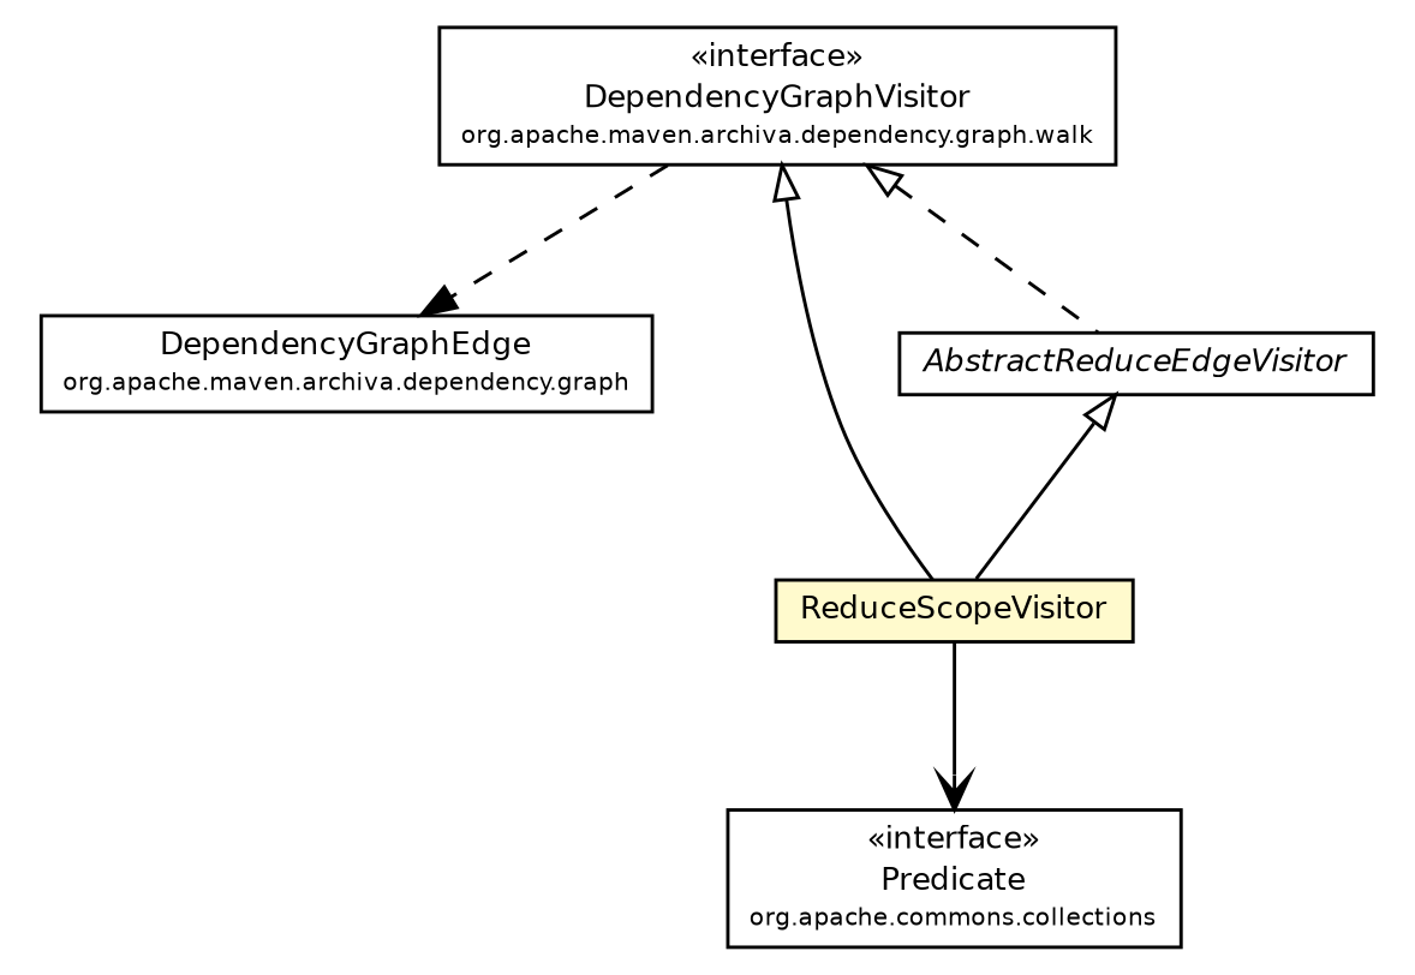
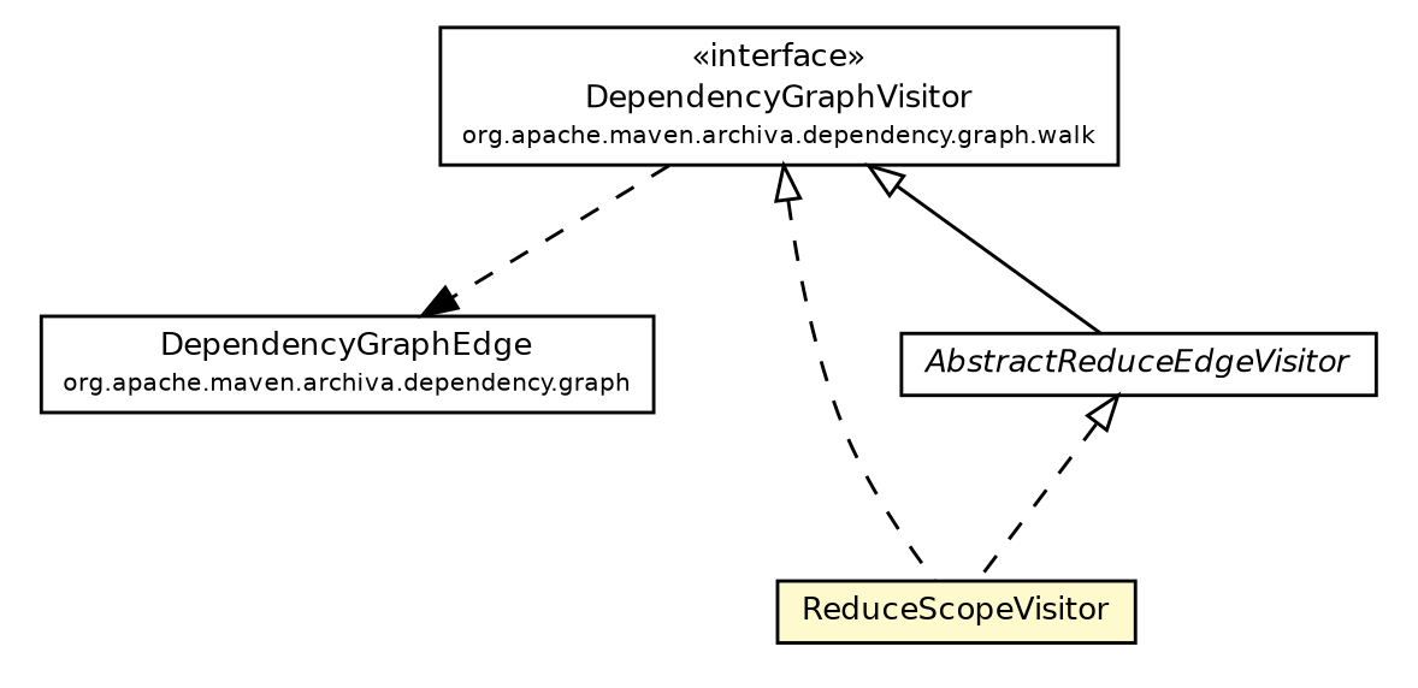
  digraph {
    node [fontcolor=black fontname=Helvetica fontsize=9.0 shape=plaintext]
    edge [fontname=Helvetica fontsize=10 headport=p labelfontname=Helvetica labelfontsize=10 tailport=p arrowtail=empty dir=back style=dashed]
    n1 [label=<<table border="0" cellborder="1" cellspacing="0" cellpadding="2" port="p" href="../DependencyGraphEdge.html"> 		<tr><td><table border="0" cellspacing="0" cellpadding="1"> 			<tr><td> DependencyGraphEdge </td></tr> 			<tr><td><font point-size="7.0"> org.apache.maven.archiva.dependency.graph </font></td></tr> 		</table></td></tr> 		</table>>]
    n2 [label=<<table border="0" cellborder="1" cellspacing="0" cellpadding="2" port="p" bgcolor="lemonChiffon" href="./ReduceScopeVisitor.html"> 		<tr><td><table border="0" cellspacing="0" cellpadding="1"> 			<tr><td> ReduceScopeVisitor </td></tr> 		</table></td></tr> 		</table>>]
-   n3 [label=<<table border="0" cellborder="1" cellspacing="0" cellpadding="2" port="p" href="http://java.sun.com/j2se/1.4.2/docs/api/org/apache/commons/collections/Predicate.html"> 		<tr><td><table border="0" cellspacing="0" cellpadding="1"> 			<tr><td> &laquo;interface&raquo; </td></tr> 			<tr><td> Predicate </td></tr> 			<tr><td><font point-size="7.0"> org.apache.commons.collections </font></td></tr> 		</table></td></tr> 		</table>>]
    n4 [label=<<table border="0" cellborder="1" cellspacing="0" cellpadding="2" port="p" href="./AbstractReduceEdgeVisitor.html"> 		<tr><td><table border="0" cellspacing="0" cellpadding="1"> 			<tr><td><font face="Helvetica-Oblique"> AbstractReduceEdgeVisitor </font></td></tr> 		</table></td></tr> 		</table>>]
    n5 [label=<<table border="0" cellborder="1" cellspacing="0" cellpadding="2" port="p" href="../walk/DependencyGraphVisitor.html"> 		<tr><td><table border="0" cellspacing="0" cellpadding="1"> 			<tr><td> &laquo;interface&raquo; </td></tr> 			<tr><td> DependencyGraphVisitor </td></tr> 			<tr><td><font point-size="7.0"> org.apache.maven.archiva.dependency.graph.walk </font></td></tr> 		</table></td></tr> 		</table>>]
-   n2 -> n3 [arrowhead=open color=black fontcolor=black fontsize=10.0 arrowtail="" dir="" style=""]
-   n4 -> n2 [style=""]
+   n4 -> n2
    n5 -> n1 [arrowhead=normal color=black fontcolor=black fontsize=10.0 arrowtail="" dir=""]
-   n5 -> n2 [style=solid]
-   n5 -> n4
+   n5 -> n2
+   n5 -> n4 [style=solid]
  }
